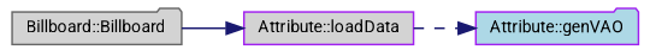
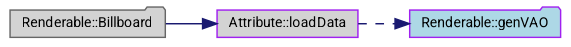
  digraph {
    fontname=Roboto
    rankdir=LR
    node [color=purple fillcolor=lightgrey fontname=Roboto fontsize=10 shape=folder style=filled]
    edge [color=midnightblue fontname=Roboto fontsize=10 labelfontname=Helvetica labelfontsize=10]
-   n1 [color=gray40 fontcolor=black height=0.2 label="Billboard::Billboard" width=0.4]
+   n1 [color=gray40 fontcolor=black height=0.2 label="Renderable::Billboard" width=0.4]
    n2 [height=0.2 label="Attribute::loadData" shape=box width=0.4]
-   n3 [fillcolor=lightblue height=0.2 label="Attribute::genVAO" width=0.4]
+   n3 [fillcolor=lightblue height=0.2 label="Renderable::genVAO" width=0.4]
    n1 -> n2 [style=solid]
    n2 -> n3 [style=dashed]
  }
